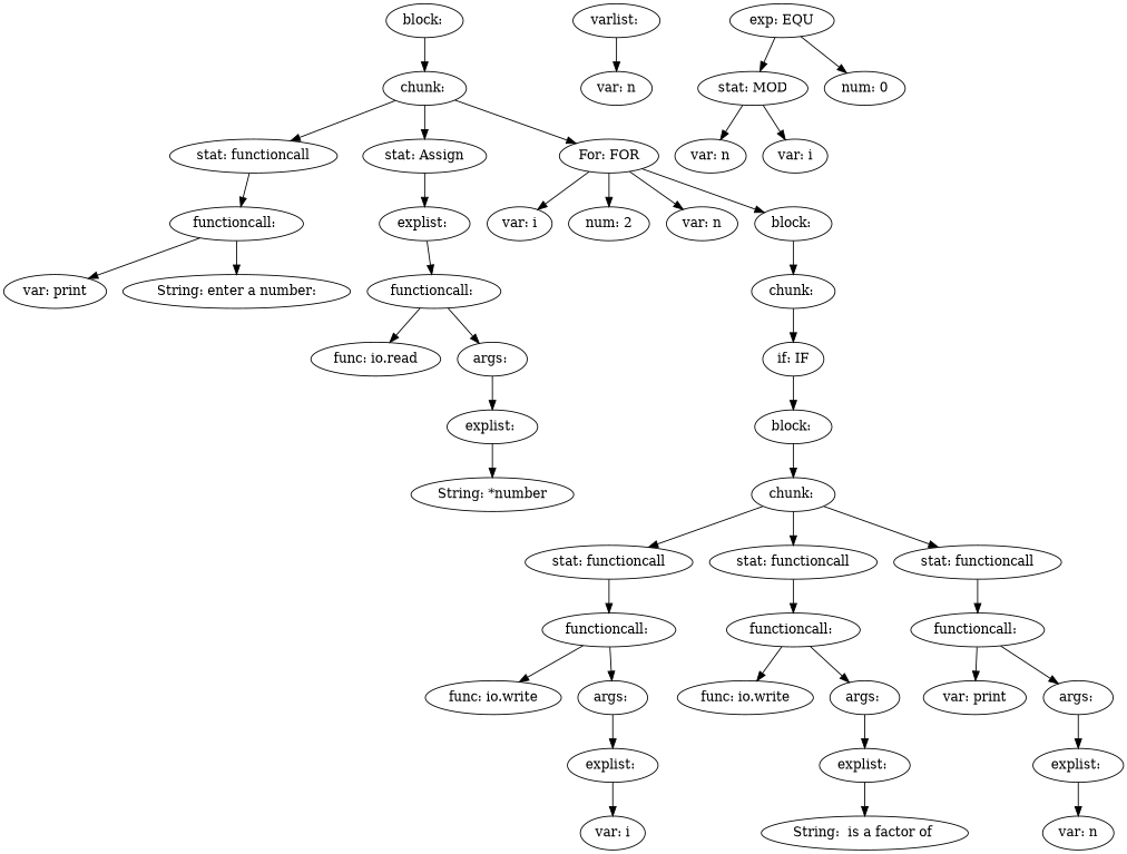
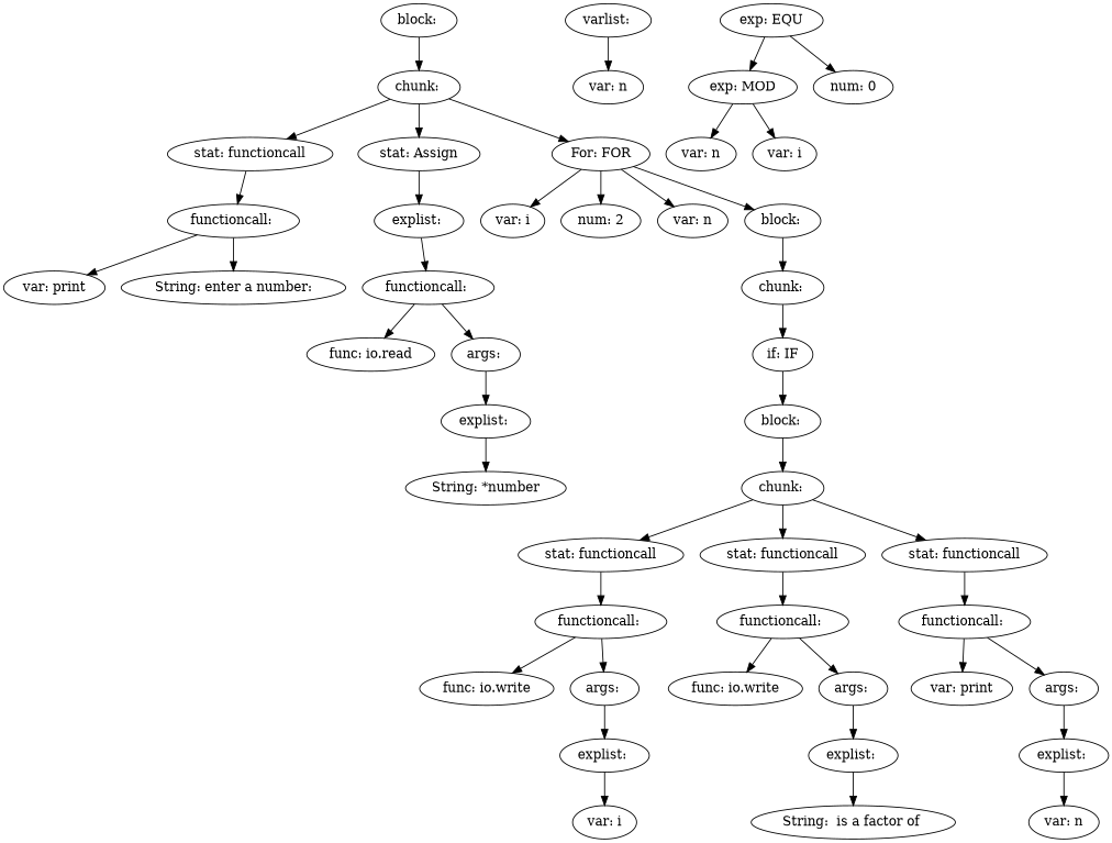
  digraph {
    n1 [label="block: "]
    n2 [label="chunk: "]
    n3 [label="stat: functioncall"]
    n4 [label="stat: Assign"]
    n5 [label="For: FOR"]
    n6 [label="functioncall: "]
    n7 [label="explist: "]
    n8 [label="var: i"]
    n9 [label="num: 2"]
    n10 [label="var: n"]
    n11 [label="block: "]
    n12 [label="var: print"]
    n13 [label="String: enter a number:"]
    n14 [label="varlist: "]
    n15 [label="var: n"]
    n16 [label="functioncall: "]
    n17 [label="chunk: "]
    n18 [label="func: io.read"]
    n19 [label="args: "]
    n20 [label="explist: "]
    n21 [label="String: *number"]
    n22 [label="if: IF"]
    n23 [label="block: "]
    n24 [label="exp: EQU"]
-   n25 [label="stat: MOD"]
+   n25 [label="exp: MOD"]
    n26 [label="num: 0"]
    n27 [label="chunk: "]
    n28 [label="var: n"]
    n29 [label="var: i"]
    n30 [label="stat: functioncall"]
    n31 [label="stat: functioncall"]
    n32 [label="stat: functioncall"]
    n33 [label="functioncall: "]
    n34 [label="functioncall: "]
    n35 [label="functioncall: "]
    n36 [label="func: io.write"]
    n37 [label="args: "]
    n38 [label="func: io.write"]
    n39 [label="args: "]
    n40 [label="var: print"]
    n41 [label="args: "]
    n42 [label="explist: "]
    n43 [label="var: i"]
    n44 [label="explist: "]
    n45 [label="String:  is a factor of "]
    n46 [label="explist: "]
    n47 [label="var: n"]
    n1 -> n2
    n2 -> n3
    n2 -> n4
    n2 -> n5
    n3 -> n6
    n4 -> n7
    n5 -> n8
    n5 -> n9
    n5 -> n10
    n5 -> n11
    n6 -> n12
    n6 -> n13
    n7 -> n16
    n11 -> n17
    n14 -> n15
    n16 -> n18
    n16 -> n19
    n17 -> n22
    n19 -> n20
    n20 -> n21
    n22 -> n23
    n23 -> n27
    n24 -> n25
    n24 -> n26
    n25 -> n28
    n25 -> n29
    n27 -> n30
    n27 -> n31
    n27 -> n32
    n30 -> n33
    n31 -> n34
    n32 -> n35
    n33 -> n36
    n33 -> n37
    n34 -> n38
    n34 -> n39
    n35 -> n40
    n35 -> n41
    n37 -> n42
    n39 -> n44
    n41 -> n46
    n42 -> n43
    n44 -> n45
    n46 -> n47
  }
